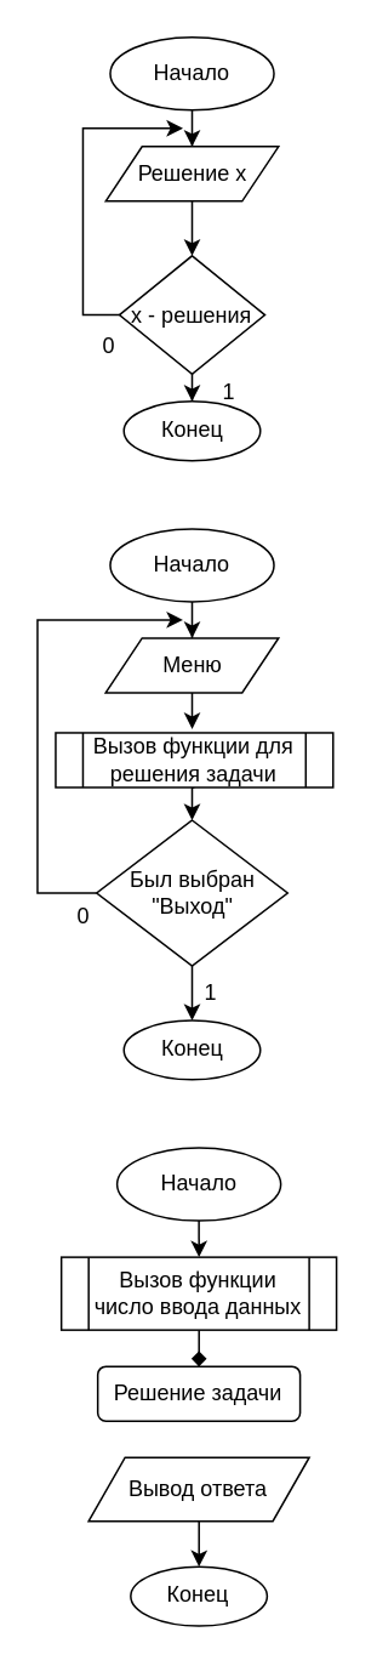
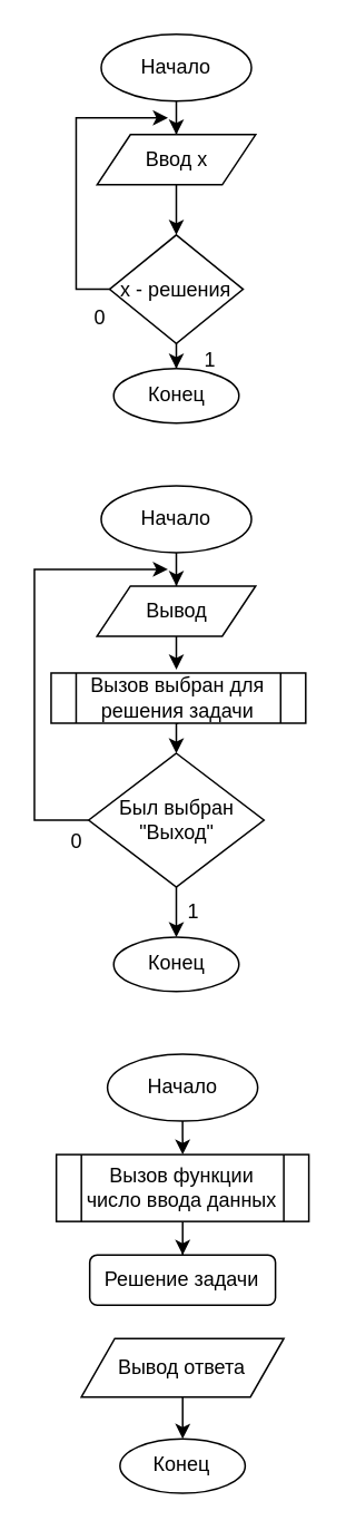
  <mxCell id="0" />
  <mxCell id="1" parent="0" />
  <mxCell id="2" value="" style="edgeStyle=orthogonalEdgeStyle;rounded=0;orthogonalLoop=1;jettySize=auto;html=1;" edge="1" parent="1" source="3" target="5"><mxGeometry relative="1" as="geometry" /></mxCell>
  <mxCell id="3" value="Начало" style="ellipse;whiteSpace=wrap;html=1;" vertex="1" parent="1"><mxGeometry x="60" y="20" width="90" height="40" as="geometry" /></mxCell>
  <mxCell id="4" value="" style="edgeStyle=orthogonalEdgeStyle;rounded=0;orthogonalLoop=1;jettySize=auto;html=1;" edge="1" parent="1" source="5" target="8"><mxGeometry relative="1" as="geometry" /></mxCell>
- <mxCell id="5" value="Решение x" style="shape=parallelogram;perimeter=parallelogramPerimeter;whiteSpace=wrap;html=1;fixedSize=1;" vertex="1" parent="1"><mxGeometry x="57.5" y="80" width="95" height="30" as="geometry" /></mxCell>
+ <mxCell id="5" value="Ввод x" style="shape=parallelogram;perimeter=parallelogramPerimeter;whiteSpace=wrap;html=1;fixedSize=1;" vertex="1" parent="1"><mxGeometry x="57.5" y="80" width="95" height="30" as="geometry" /></mxCell>
  <mxCell id="6" style="edgeStyle=orthogonalEdgeStyle;rounded=0;orthogonalLoop=1;jettySize=auto;html=1;exitX=0;exitY=0.5;exitDx=0;exitDy=0;" edge="1" parent="1" source="8"><mxGeometry relative="1" as="geometry"><mxPoint x="100" y="70" as="targetPoint" /><Array as="points"><mxPoint x="45" y="173" /><mxPoint x="45" y="70" /></Array></mxGeometry></mxCell>
  <mxCell id="7" value="" style="edgeStyle=orthogonalEdgeStyle;rounded=0;orthogonalLoop=1;jettySize=auto;html=1;" edge="1" parent="1" source="8" target="9"><mxGeometry relative="1" as="geometry" /></mxCell>
  <mxCell id="8" value="x - решения" style="rhombus;whiteSpace=wrap;html=1;" vertex="1" parent="1"><mxGeometry x="65" y="140" width="80" height="65" as="geometry" /></mxCell>
  <mxCell id="9" value="Конец" style="ellipse;whiteSpace=wrap;html=1;" vertex="1" parent="1"><mxGeometry x="67.5" y="220" width="75" height="32.5" as="geometry" /></mxCell>
  <mxCell id="10" value="1" style="text;html=1;resizable=0;autosize=1;align=center;verticalAlign=middle;points=[];fillColor=none;strokeColor=none;rounded=0;" vertex="1" parent="1"><mxGeometry x="110" y="200" width="30" height="30" as="geometry" /></mxCell>
  <mxCell id="11" value="0" style="text;html=1;resizable=0;autosize=1;align=center;verticalAlign=middle;points=[];fillColor=none;strokeColor=none;rounded=0;" vertex="1" parent="1"><mxGeometry x="44" y="175" width="30" height="30" as="geometry" /></mxCell>
  <mxCell id="12" value="" style="edgeStyle=orthogonalEdgeStyle;rounded=0;orthogonalLoop=1;jettySize=auto;html=1;" edge="1" parent="1" source="13" target="15"><mxGeometry relative="1" as="geometry" /></mxCell>
  <mxCell id="13" value="Начало" style="ellipse;whiteSpace=wrap;html=1;" vertex="1" parent="1"><mxGeometry x="60" y="290" width="90" height="40" as="geometry" /></mxCell>
  <mxCell id="14" style="edgeStyle=orthogonalEdgeStyle;rounded=0;orthogonalLoop=1;jettySize=auto;html=1;exitX=0.5;exitY=1;exitDx=0;exitDy=0;" edge="1" parent="1" source="15"><mxGeometry relative="1" as="geometry"><mxPoint x="105" y="400" as="targetPoint" /></mxGeometry></mxCell>
- <mxCell id="15" value="Меню" style="shape=parallelogram;perimeter=parallelogramPerimeter;whiteSpace=wrap;html=1;fixedSize=1;" vertex="1" parent="1"><mxGeometry x="57.5" y="350" width="95" height="30" as="geometry" /></mxCell>
+ <mxCell id="15" value="Вывод" style="shape=parallelogram;perimeter=parallelogramPerimeter;whiteSpace=wrap;html=1;fixedSize=1;" vertex="1" parent="1"><mxGeometry x="57.5" y="350" width="95" height="30" as="geometry" /></mxCell>
  <mxCell id="16" style="edgeStyle=orthogonalEdgeStyle;rounded=0;orthogonalLoop=1;jettySize=auto;html=1;exitX=0;exitY=0.5;exitDx=0;exitDy=0;" edge="1" parent="1" source="18"><mxGeometry relative="1" as="geometry"><mxPoint x="100" y="340" as="targetPoint" /><Array as="points"><mxPoint x="20" y="490" /><mxPoint x="20" y="340" /></Array></mxGeometry></mxCell>
  <mxCell id="17" value="" style="edgeStyle=orthogonalEdgeStyle;rounded=0;orthogonalLoop=1;jettySize=auto;html=1;" edge="1" parent="1" source="18" target="19"><mxGeometry relative="1" as="geometry" /></mxCell>
  <mxCell id="18" value="Был выбран &quot;Выход&quot;" style="rhombus;whiteSpace=wrap;html=1;" vertex="1" parent="1"><mxGeometry x="52.5" y="450" width="105" height="80" as="geometry" /></mxCell>
  <mxCell id="19" value="Конец" style="ellipse;whiteSpace=wrap;html=1;" vertex="1" parent="1"><mxGeometry x="67.5" y="560" width="75" height="32.5" as="geometry" /></mxCell>
  <mxCell id="20" value="1" style="text;html=1;resizable=0;autosize=1;align=center;verticalAlign=middle;points=[];fillColor=none;strokeColor=none;rounded=0;" vertex="1" parent="1"><mxGeometry x="100" y="530" width="30" height="30" as="geometry" /></mxCell>
  <mxCell id="21" value="0" style="text;html=1;resizable=0;autosize=1;align=center;verticalAlign=middle;points=[];fillColor=none;strokeColor=none;rounded=0;" vertex="1" parent="1"><mxGeometry x="30" y="488" width="30" height="30" as="geometry" /></mxCell>
  <mxCell id="22" style="edgeStyle=orthogonalEdgeStyle;rounded=0;orthogonalLoop=1;jettySize=auto;html=1;exitX=0.5;exitY=1;exitDx=0;exitDy=0;entryX=0.5;entryY=0;entryDx=0;entryDy=0;" edge="1" parent="1" source="23" target="18"><mxGeometry relative="1" as="geometry" /></mxCell>
- <mxCell id="23" value="Вызов функции для решения задачи" style="shape=process;whiteSpace=wrap;html=1;backgroundOutline=1;" vertex="1" parent="1"><mxGeometry x="30" y="402" width="152.5" height="30" as="geometry" /></mxCell>
+ <mxCell id="23" value="Вызов выбран для решения задачи" style="shape=process;whiteSpace=wrap;html=1;backgroundOutline=1;" vertex="1" parent="1"><mxGeometry x="30" y="402" width="152.5" height="30" as="geometry" /></mxCell>
  <mxCell id="24" value="" style="edgeStyle=orthogonalEdgeStyle;rounded=0;orthogonalLoop=1;jettySize=auto;html=1;" edge="1" parent="1" source="25" target="28"><mxGeometry relative="1" as="geometry" /></mxCell>
  <mxCell id="25" value="Начало" style="ellipse;whiteSpace=wrap;html=1;" vertex="1" parent="1"><mxGeometry x="63.75" y="630" width="90" height="40" as="geometry" /></mxCell>
  <mxCell id="26" value="Конец" style="ellipse;whiteSpace=wrap;html=1;" vertex="1" parent="1"><mxGeometry x="71.25" y="860" width="75" height="32.5" as="geometry" /></mxCell>
- <mxCell id="27" value="" style="edgeStyle=orthogonalEdgeStyle;rounded=0;orthogonalLoop=1;jettySize=auto;html=1;endArrow=diamond;" edge="1" parent="1" source="28" target="29"><mxGeometry relative="1" as="geometry" /></mxCell>
+ <mxCell id="27" value="" style="edgeStyle=orthogonalEdgeStyle;rounded=0;orthogonalLoop=1;jettySize=auto;html=1;" edge="1" parent="1" source="28" target="29"><mxGeometry relative="1" as="geometry" /></mxCell>
  <mxCell id="28" value="Вызов функции число ввода данных" style="shape=process;whiteSpace=wrap;html=1;backgroundOutline=1;" vertex="1" parent="1"><mxGeometry x="33.13" y="690" width="151.25" height="40" as="geometry" /></mxCell>
  <mxCell id="29" value="Решение задачи" style="whiteSpace=wrap;html=1;rounded=1;" vertex="1" parent="1"><mxGeometry x="53.13" y="750" width="111.25" height="30" as="geometry" /></mxCell>
  <mxCell id="30" style="edgeStyle=orthogonalEdgeStyle;rounded=0;orthogonalLoop=1;jettySize=auto;html=1;entryX=0.5;entryY=0;entryDx=0;entryDy=0;" edge="1" parent="1" source="31" target="26"><mxGeometry relative="1" as="geometry" /></mxCell>
  <mxCell id="31" value="Вывод ответа" style="shape=parallelogram;perimeter=parallelogramPerimeter;whiteSpace=wrap;html=1;fixedSize=1;" vertex="1" parent="1"><mxGeometry x="48.13" y="800" width="121.25" height="35" as="geometry" /></mxCell>
